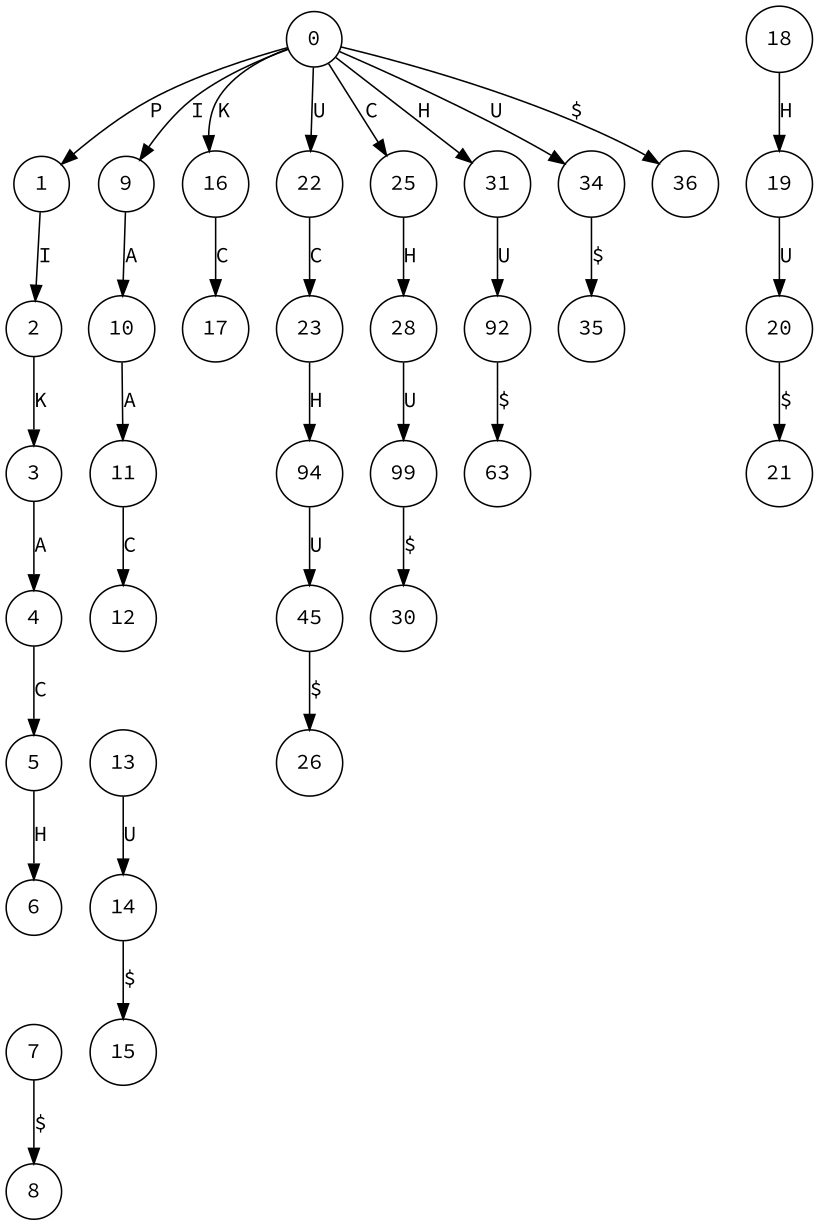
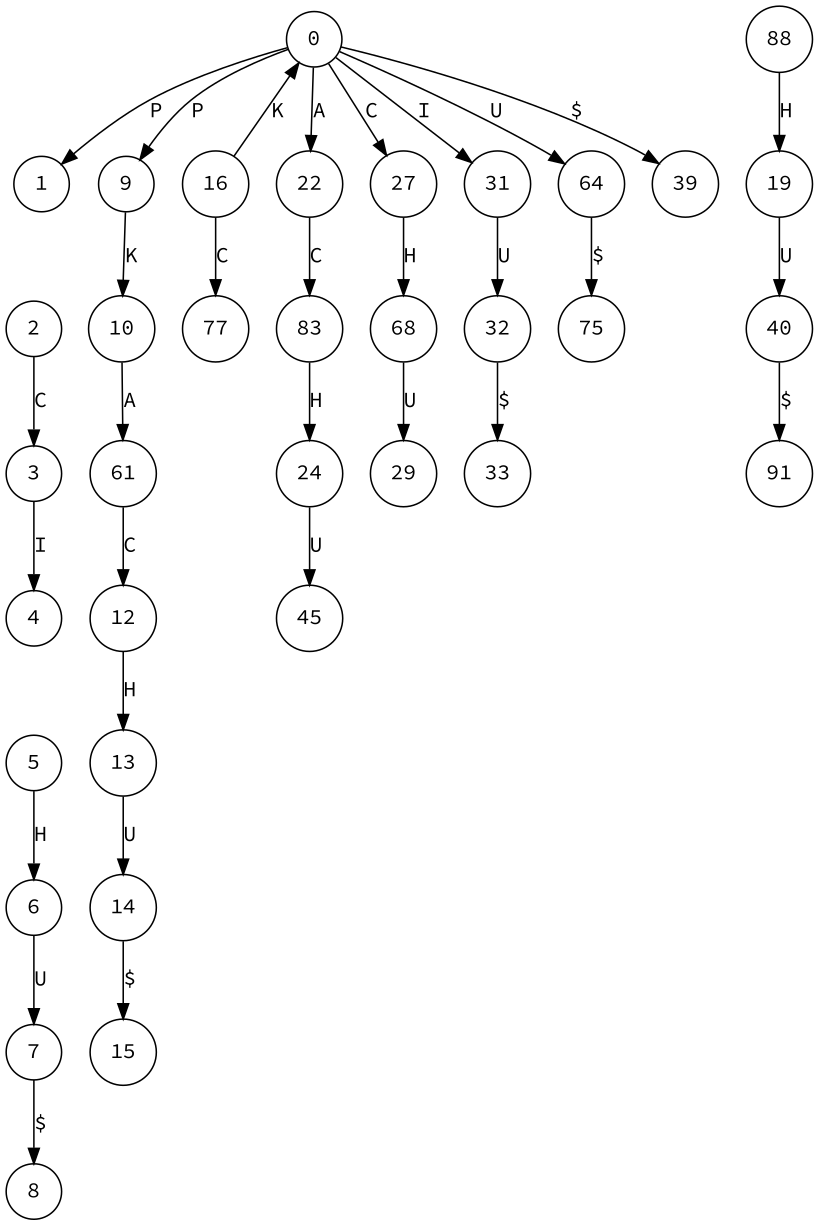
  digraph {
    fontname="Source Code Pro"
    node [fontname="Source Code Pro" shape=circle]
    edge [fontname="Source Code Pro"]
    0
    1
    9
    16
    22
-   27 [label=25]
+   27
    31
-   34
-   36
+   34 [label=64]
+   36 [label=39]
    2
    10
-   17
-   23
-   28
-   32 [label=92]
-   35
+   17 [label=77]
+   23 [label=83]
+   28 [label=68]
+   32
+   35 [label=75]
    3
    4
    5
    6
    7
    8
-   11
+   11 [label=61]
    12
    13
    14
    15
-   18
+   18 [label=88]
    19
-   20
-   21
-   24 [label=94]
+   20 [label=40]
+   21 [label=91]
+   24
    n33 [label=45]
-   26
-   29 [label=99]
-   30
-   33 [label=63]
+   29
+   33
    0 -> 1 [label=P]
-   0 -> 9 [label=I]
-   0 -> 16 [label=K]
-   0 -> 22 [label=U]
+   0 -> 9 [label=P]
+   16 -> 0 [label=K]
+   0 -> 22 [label=A]
    0 -> 27 [label=C]
-   0 -> 31 [label=H]
+   0 -> 31 [label=I]
    0 -> 34 [label=U]
    0 -> 36 [label="$"]
-   1 -> 2 [label=I]
-   9 -> 10 [label=A]
+   9 -> 10 [label=K]
    16 -> 17 [label=C]
    22 -> 23 [label=C]
    27 -> 28 [label=H]
    31 -> 32 [label=U]
    34 -> 35 [label="$"]
-   2 -> 3 [label=K]
+   2 -> 3 [label=C]
    10 -> 11 [label=A]
    23 -> 24 [label=H]
    28 -> 29 [label=U]
    32 -> 33 [label="$"]
-   3 -> 4 [label=A]
-   4 -> 5 [label=C]
+   3 -> 4 [label=I]
    5 -> 6 [label=H]
+   6 -> 7 [label=U]
    7 -> 8 [label="$"]
    11 -> 12 [label=C]
+   12 -> 13 [label=H]
    13 -> 14 [label=U]
    14 -> 15 [label="$"]
    18 -> 19 [label=H]
    19 -> 20 [label=U]
    20 -> 21 [label="$"]
    24 -> n33 [label=U]
-   n33 -> 26 [label="$"]
-   29 -> 30 [label="$"]
  }
